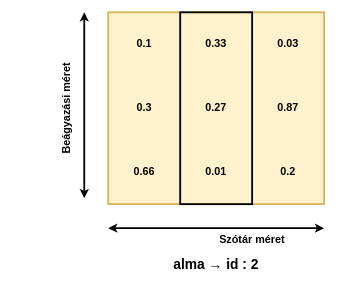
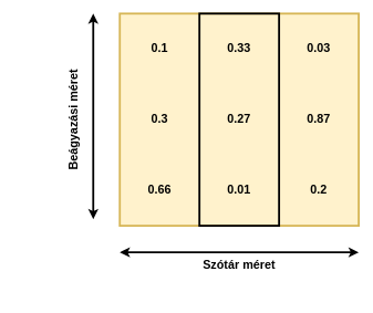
  <mxCell id="0" />
  <mxCell id="1" parent="0" />
  <mxCell id="2" value="&lt;table style=&quot;width: 100%; height: 100%; border-collapse: collapse; font-size: 18px;&quot; width=&quot;100%&quot; border=&quot;0&quot;&gt;&lt;tbody style=&quot;font-size: 18px;&quot;&gt;&lt;tr style=&quot;font-size: 18px;&quot;&gt;&lt;td style=&quot;font-size: 18px;&quot; align=&quot;center&quot;&gt;0.1&lt;br style=&quot;font-size: 18px;&quot;&gt;&lt;/td&gt;&lt;td style=&quot;font-size: 18px;&quot; align=&quot;center&quot;&gt;0.33&lt;br style=&quot;font-size: 18px;&quot;&gt;&lt;/td&gt;&lt;td style=&quot;font-size: 18px;&quot; align=&quot;center&quot;&gt;0.03&lt;br style=&quot;font-size: 18px;&quot;&gt;&lt;/td&gt;&lt;/tr&gt;&lt;tr style=&quot;font-size: 18px;&quot;&gt;&lt;td style=&quot;font-size: 18px;&quot; align=&quot;center&quot;&gt;0.3&lt;/td&gt;&lt;td style=&quot;font-size: 18px;&quot; align=&quot;center&quot;&gt;0.27&lt;/td&gt;&lt;td style=&quot;font-size: 18px;&quot; align=&quot;center&quot;&gt;0.87&lt;/td&gt;&lt;/tr&gt;&lt;tr style=&quot;font-size: 18px;&quot;&gt;&lt;td style=&quot;font-size: 18px;&quot; align=&quot;center&quot;&gt;0.66&lt;br style=&quot;font-size: 18px;&quot;&gt;&lt;/td&gt;&lt;td style=&quot;font-size: 18px;&quot; align=&quot;center&quot;&gt;0.01&lt;br style=&quot;font-size: 18px;&quot;&gt;&lt;/td&gt;&lt;td style=&quot;font-size: 18px;&quot; align=&quot;center&quot;&gt;0.2&lt;/td&gt;&lt;/tr&gt;&lt;/tbody&gt;&lt;/table&gt;" style="text;html=1;strokeColor=#d6b656;fillColor=#fff2cc;overflow=fill;rounded=0;shadow=0;glass=0;comic=0;perimeterSpacing=0;labelBorderColor=none;strokeWidth=3;fontStyle=1;fontSize=18;" vertex="1" parent="1"><mxGeometry x="180" y="20" width="360" height="320" as="geometry" /></mxCell>
  <mxCell id="3" value="" style="endArrow=classic;startArrow=classic;html=1;strokeWidth=3;" edge="1" parent="1"><mxGeometry width="50" height="50" relative="1" as="geometry"><mxPoint x="140" y="330" as="sourcePoint" /><mxPoint x="140" y="20" as="targetPoint" /></mxGeometry></mxCell>
  <mxCell id="4" value="" style="endArrow=classic;startArrow=classic;html=1;strokeWidth=3;" edge="1" parent="1"><mxGeometry width="50" height="50" relative="1" as="geometry"><mxPoint x="180" y="380" as="sourcePoint" /><mxPoint x="540" y="380" as="targetPoint" /></mxGeometry></mxCell>
- <mxCell id="5" value="Szótár méret" style="text;html=1;strokeColor=none;fillColor=none;align=center;verticalAlign=middle;whiteSpace=wrap;rounded=0;shadow=0;glass=0;comic=0;fontSize=18;fontStyle=1" vertex="1" parent="1"><mxGeometry x="355" y="390" width="130" height="20" as="geometry" /></mxCell>
+ <mxCell id="5" value="Szótár méret" style="text;html=1;strokeColor=none;fillColor=none;align=center;verticalAlign=middle;whiteSpace=wrap;rounded=0;shadow=0;glass=0;comic=0;fontSize=18;fontStyle=1" vertex="1" parent="1"><mxGeometry x="295" y="390" width="130" height="20" as="geometry" /></mxCell>
  <mxCell id="6" value="Beágyazási méret" style="text;html=1;strokeColor=none;fillColor=none;align=center;verticalAlign=middle;whiteSpace=wrap;rounded=0;shadow=0;glass=0;comic=0;fontSize=18;fontStyle=1;rotation=-90;" vertex="1" parent="1"><mxGeometry x="20" y="170" width="180" height="20" as="geometry" /></mxCell>
- <mxCell id="7" value="&lt;font style=&quot;font-size: 23px&quot;&gt;alma → id : 2 &lt;/font&gt;" style="text;html=1;strokeColor=none;fillColor=none;align=center;verticalAlign=middle;whiteSpace=wrap;rounded=0;shadow=0;glass=0;comic=0;fontSize=18;fontStyle=1" vertex="1" parent="1"><mxGeometry x="270" y="430" width="180" height="20" as="geometry" /></mxCell>
  <mxCell id="8" value="" style="rounded=0;whiteSpace=wrap;html=1;shadow=0;glass=0;comic=0;strokeWidth=3;fillColor=none;fontSize=18;" vertex="1" parent="1"><mxGeometry x="300" y="20" width="120" height="320" as="geometry" /></mxCell>
